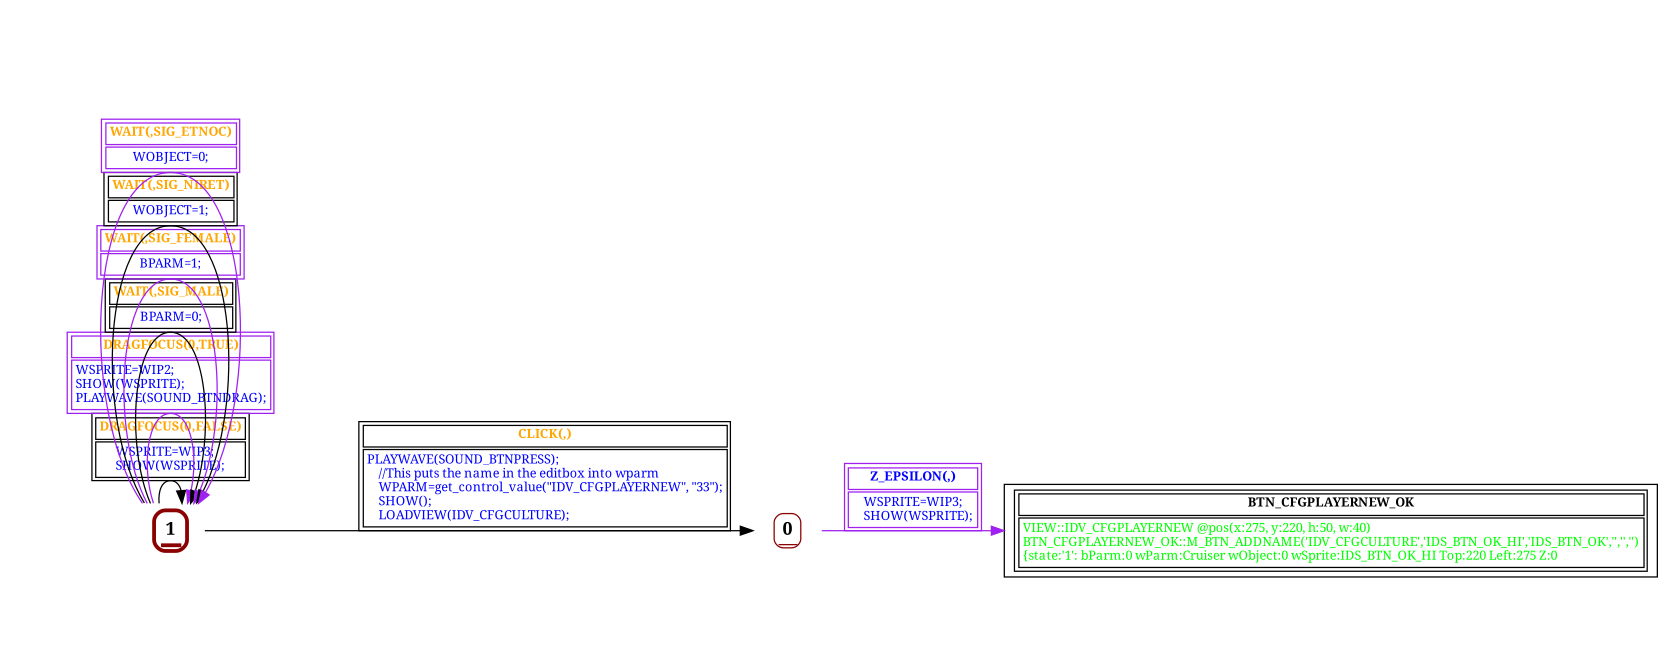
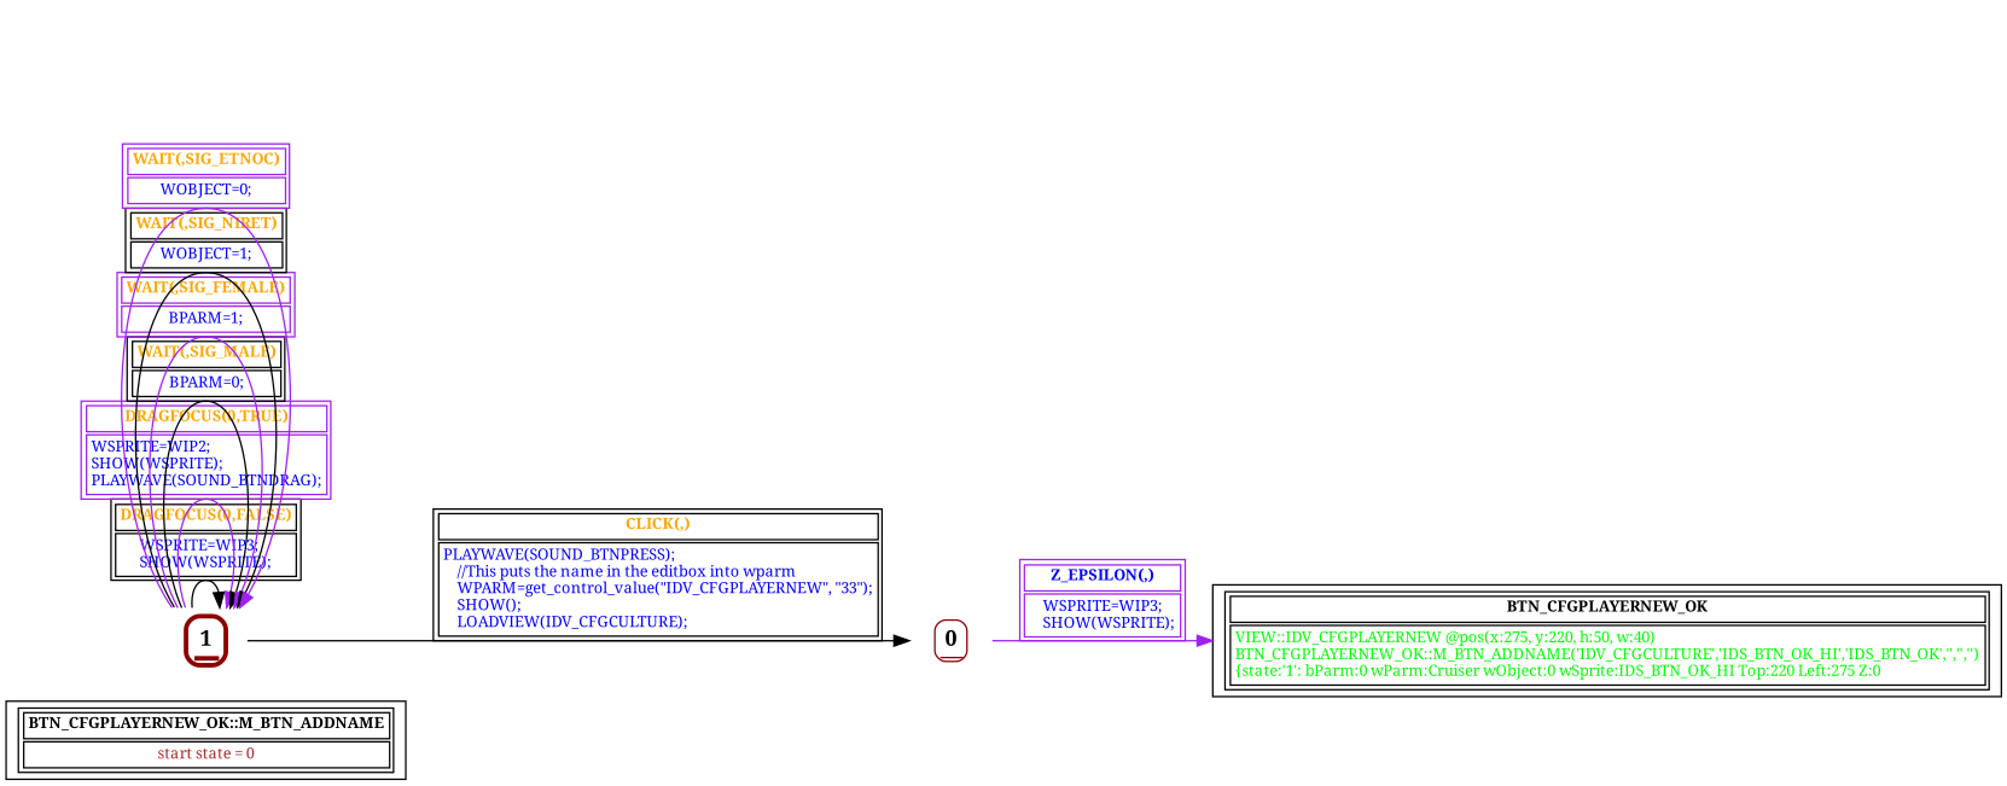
  digraph {
    fontname="Noto Serif"
    rankdir=LR
    node [fontname="Noto Serif" fontsize=10 shape=record]
    edge [color=purple fontcolor=orange fontname="Noto Serif" fontsize=10]
+   n1 [label=< <table border="1"><tr><td><b>BTN_CFGPLAYERNEW_OK::M_BTN_ADDNAME<br align="left"/></b></td></tr> <tr><td><font point-size="10" color ="brown">start state = 0<br align="left"/></font></td></tr></table>>]
    n2 [fontsize=14 label=< <table border="1" color="darkred" style="rounded"><tr><td sides="b"><b>0<br align="left"/></b></td></tr> </table>> shape=none]
    n3 [label=< <table border="1"><tr><td><b>BTN_CFGPLAYERNEW_OK<br align="left"/></b></td></tr> <tr><td><font point-size="10" color ="green">VIEW::IDV_CFGPLAYERNEW @pos(x:275, y:220, h:50, w:40)<br align="left"/>BTN_CFGPLAYERNEW_OK::M_BTN_ADDNAME(&apos;IDV_CFGCULTURE&apos;,&apos;IDS_BTN_OK_HI&apos;,&apos;IDS_BTN_OK&apos;,&apos;&apos;,&apos;&apos;,&apos;&apos;)<br align="left"/>			&#123;state:&apos;1&apos;: bParm:0 wParm:Cruiser wObject:0 wSprite:IDS_BTN_OK_HI Top:220 Left:275 Z:0<br align="left"/></font></td></tr></table>>]
    n4 [fontsize=14 label=< <table border="3" color="darkred" style="rounded"><tr><td sides="b"><b>1<br align="left"/></b></td></tr> </table>> shape=none]
    n2 -> n3 [fontcolor=blue label=< <table border="1"><tr><td><b>Z_EPSILON(,)<br align="left"/></b></td></tr> <tr><td><font point-size="10" color ="blue">    WSPRITE=WIP3;<br align="left"/>    SHOW(WSPRITE);<br align="left"/></font></td></tr></table>>]
    n4 -> n2 [color=black label=< <table border="1"><tr><td><b>CLICK(,)<br align="left"/></b></td></tr> <tr><td><font point-size="10" color ="blue">PLAYWAVE(SOUND_BTNPRESS);<br align="left"/>    //This puts the name in the editbox into wparm <br align="left"/>    WPARM=get_control_value(&quot;IDV_CFGPLAYERNEW&quot;, &quot;33&quot;);<br align="left"/>    SHOW();<br align="left"/>    LOADVIEW(IDV_CFGCULTURE);<br align="left"/></font></td></tr></table>>]
    n4 -> n4 [color=black label=< <table border="1"><tr><td><b>DRAGFOCUS(0,FALSE)<br align="left"/></b></td></tr> <tr><td><font point-size="10" color ="blue">WSPRITE=WIP3;<br align="left"/>SHOW(WSPRITE);<br align="left"/></font></td></tr></table>>]
    n4 -> n4 [label=< <table border="1"><tr><td><b>DRAGFOCUS(0,TRUE)<br align="left"/></b></td></tr> <tr><td><font point-size="10" color ="blue">WSPRITE=WIP2;<br align="left"/>SHOW(WSPRITE);<br align="left"/>PLAYWAVE(SOUND_BTNDRAG);<br align="left"/></font></td></tr></table>>]
    n4 -> n4 [color=black label=< <table border="1"><tr><td><b>WAIT(,SIG_MALE)<br align="left"/></b></td></tr> <tr><td><font point-size="10" color ="blue">BPARM=0;<br align="left"/></font></td></tr></table>>]
    n4 -> n4 [label=< <table border="1"><tr><td><b>WAIT(,SIG_FEMALE)<br align="left"/></b></td></tr> <tr><td><font point-size="10" color ="blue">BPARM=1;<br align="left"/></font></td></tr></table>>]
    n4 -> n4 [color=black label=< <table border="1"><tr><td><b>WAIT(,SIG_NIRET)<br align="left"/></b></td></tr> <tr><td><font point-size="10" color ="blue">WOBJECT=1;<br align="left"/></font></td></tr></table>>]
    n4 -> n4 [label=< <table border="1"><tr><td><b>WAIT(,SIG_ETNOC)<br align="left"/></b></td></tr> <tr><td><font point-size="10" color ="blue">WOBJECT=0;<br align="left"/></font></td></tr></table>>]
  }
